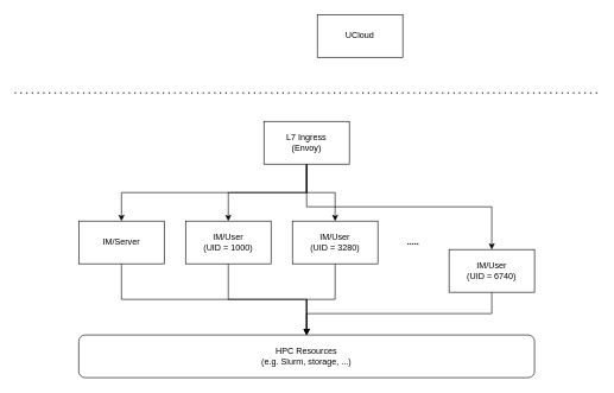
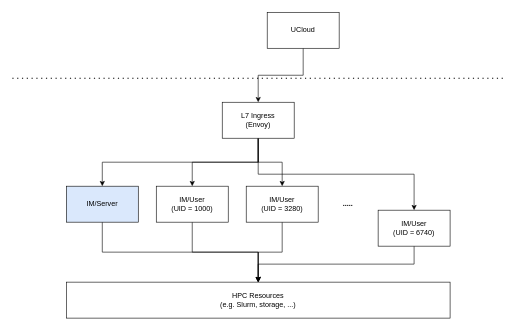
  <mxCell id="0" />
  <mxCell id="1" parent="0" />
+ <mxCell id="2" style="edgeStyle=orthogonalEdgeStyle;rounded=0;orthogonalLoop=1;jettySize=auto;html=1;entryX=0.5;entryY=0;entryDx=0;entryDy=0;" edge="1" parent="1" source="3" target="9"><mxGeometry relative="1" as="geometry" /></mxCell>
  <mxCell id="3" value="UCloud" style="rounded=0;whiteSpace=wrap;html=1;" vertex="1" parent="1"><mxGeometry x="445" y="20" width="120" height="60" as="geometry" /></mxCell>
  <mxCell id="4" value="" style="endArrow=none;dashed=1;html=1;dashPattern=1 3;strokeWidth=2;" edge="1" parent="1"><mxGeometry width="50" height="50" relative="1" as="geometry"><mxPoint x="20" y="130" as="sourcePoint" /><mxPoint x="840" y="130" as="targetPoint" /></mxGeometry></mxCell>
  <mxCell id="5" style="edgeStyle=orthogonalEdgeStyle;rounded=0;orthogonalLoop=1;jettySize=auto;html=1;exitX=0.5;exitY=1;exitDx=0;exitDy=0;entryX=0.5;entryY=0;entryDx=0;entryDy=0;" edge="1" parent="1" source="9" target="11"><mxGeometry relative="1" as="geometry" /></mxCell>
  <mxCell id="6" style="edgeStyle=orthogonalEdgeStyle;rounded=0;orthogonalLoop=1;jettySize=auto;html=1;exitX=0.5;exitY=1;exitDx=0;exitDy=0;entryX=0.5;entryY=0;entryDx=0;entryDy=0;" edge="1" parent="1" source="9" target="13"><mxGeometry relative="1" as="geometry" /></mxCell>
  <mxCell id="7" style="edgeStyle=orthogonalEdgeStyle;rounded=0;orthogonalLoop=1;jettySize=auto;html=1;exitX=0.5;exitY=1;exitDx=0;exitDy=0;entryX=0.5;entryY=0;entryDx=0;entryDy=0;" edge="1" parent="1" source="9" target="15"><mxGeometry relative="1" as="geometry" /></mxCell>
  <mxCell id="8" style="edgeStyle=orthogonalEdgeStyle;rounded=0;orthogonalLoop=1;jettySize=auto;html=1;exitX=0.5;exitY=1;exitDx=0;exitDy=0;entryX=0.5;entryY=0;entryDx=0;entryDy=0;" edge="1" parent="1" source="9" target="18"><mxGeometry relative="1" as="geometry" /></mxCell>
  <mxCell id="9" value="L7 Ingress&lt;br&gt;(Envoy)" style="rounded=0;whiteSpace=wrap;html=1;" vertex="1" parent="1"><mxGeometry x="370" y="170" width="120" height="60" as="geometry" /></mxCell>
  <mxCell id="10" style="edgeStyle=orthogonalEdgeStyle;rounded=0;orthogonalLoop=1;jettySize=auto;html=1;exitX=0.5;exitY=1;exitDx=0;exitDy=0;entryX=0.5;entryY=0;entryDx=0;entryDy=0;" edge="1" parent="1" source="11" target="19"><mxGeometry relative="1" as="geometry" /></mxCell>
- <mxCell id="11" value="IM/Server" style="rounded=0;whiteSpace=wrap;html=1;" vertex="1" parent="1"><mxGeometry x="110" y="310" width="120" height="60" as="geometry" /></mxCell>
+ <mxCell id="11" value="IM/Server" style="rounded=0;whiteSpace=wrap;html=1;fillColor=#dae8fc;" vertex="1" parent="1"><mxGeometry x="110" y="310" width="120" height="60" as="geometry" /></mxCell>
  <mxCell id="12" style="edgeStyle=orthogonalEdgeStyle;rounded=0;orthogonalLoop=1;jettySize=auto;html=1;exitX=0.5;exitY=1;exitDx=0;exitDy=0;entryX=0.5;entryY=0;entryDx=0;entryDy=0;" edge="1" parent="1" source="13" target="19"><mxGeometry relative="1" as="geometry" /></mxCell>
  <mxCell id="13" value="IM/User&lt;br&gt;(UID = 1000)" style="rounded=0;whiteSpace=wrap;html=1;" vertex="1" parent="1"><mxGeometry x="260" y="310" width="120" height="60" as="geometry" /></mxCell>
  <mxCell id="14" style="edgeStyle=orthogonalEdgeStyle;rounded=0;orthogonalLoop=1;jettySize=auto;html=1;exitX=0.5;exitY=1;exitDx=0;exitDy=0;entryX=0.5;entryY=0;entryDx=0;entryDy=0;" edge="1" parent="1" source="15" target="19"><mxGeometry relative="1" as="geometry" /></mxCell>
  <mxCell id="15" value="IM/User&lt;br&gt;(UID = 3280)" style="rounded=0;whiteSpace=wrap;html=1;" vertex="1" parent="1"><mxGeometry x="410" y="310" width="120" height="60" as="geometry" /></mxCell>
  <mxCell id="16" value="....." style="text;html=1;strokeColor=none;fillColor=none;align=center;verticalAlign=middle;whiteSpace=wrap;rounded=0;fontStyle=1" vertex="1" parent="1"><mxGeometry x="560" y="330" width="40" height="20" as="geometry" /></mxCell>
  <mxCell id="17" style="edgeStyle=orthogonalEdgeStyle;rounded=0;orthogonalLoop=1;jettySize=auto;html=1;exitX=0.5;exitY=1;exitDx=0;exitDy=0;entryX=0.5;entryY=0;entryDx=0;entryDy=0;" edge="1" parent="1" source="18" target="19"><mxGeometry relative="1" as="geometry" /></mxCell>
  <mxCell id="18" value="IM/User&lt;br&gt;(UID = 6740)" style="rounded=0;whiteSpace=wrap;html=1;" vertex="1" parent="1"><mxGeometry x="630" y="350" width="120" height="60" as="geometry" /></mxCell>
- <mxCell id="19" value="HPC Resources&lt;br&gt;(e.g. Slurm, storage, ...)" style="whiteSpace=wrap;html=1;rounded=1;" vertex="1" parent="1"><mxGeometry x="110" y="470" width="640" height="60" as="geometry" /></mxCell>
+ <mxCell id="19" value="HPC Resources&lt;br&gt;(e.g. Slurm, storage, ...)" style="rounded=0;whiteSpace=wrap;html=1;" vertex="1" parent="1"><mxGeometry x="110" y="470" width="640" height="60" as="geometry" /></mxCell>
